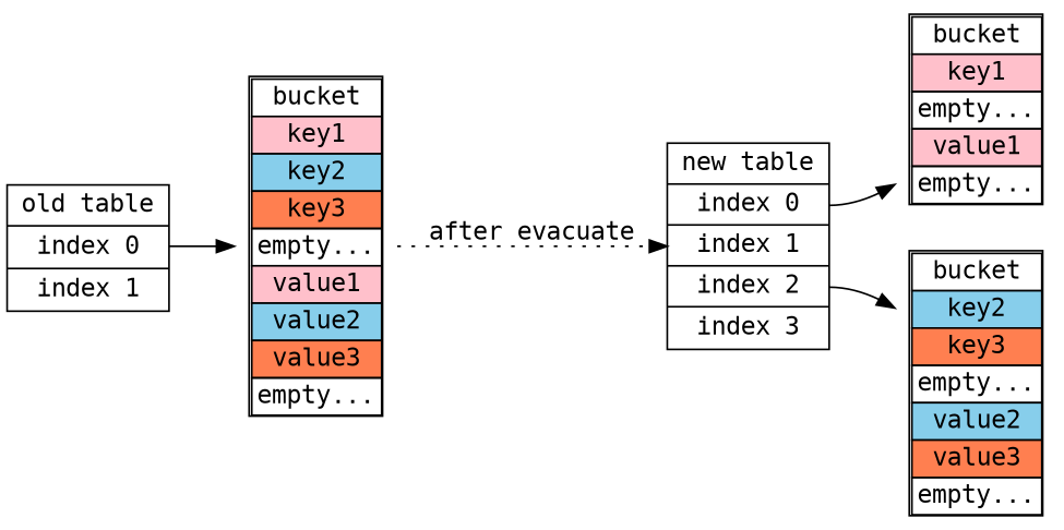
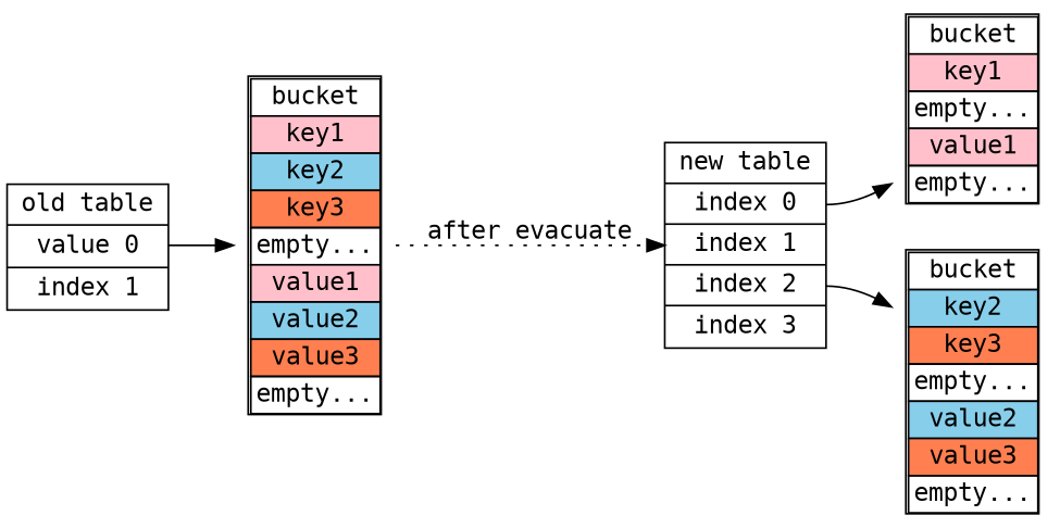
  digraph {
    rankdir=LR
    fontname="DejaVu Sans Mono"
    node [shape=plaintext fontname="DejaVu Sans Mono"]
    edge [tailport=b0 fontname="DejaVu Sans Mono"]
-   n1 [label="old table | <b0>index 0 | <b1>index 1" shape=record]
+   n1 [label="old table | <b0>value 0 | <b1>index 1" shape=record]
    n2 [label=<<table cellspacing="0"> 	<tr> 	<td>bucket</td> 	</tr> 	<tr> 	<td bgcolor="pink">key1</td> 	</tr> 	<tr> 	<td bgcolor="skyblue">key2</td> 	</tr> 	<tr> 	<td bgcolor="coral">key3</td> 	</tr> 	<tr> 	<td>empty...</td> 	</tr> 	<tr> 	<td bgcolor="pink">value1</td> 	</tr> 	<tr> 	<td bgcolor="skyblue">value2</td> 	</tr> 	<tr> 	<td bgcolor="coral">value3</td> 	</tr> 	<tr> 	<td>empty...</td> 	</tr> 	</table>>]
    n3 [label="new table | <b0>index 0 | <b1>index 1 | <b2>index 2 | <b3>index 3" shape=record]
    n4 [label=<<table cellspacing="0"> 	<tr> 	<td>bucket</td> 	</tr> 	<tr> 	<td bgcolor="pink">key1</td> 	</tr> 	<tr> 	<td>empty...</td> 	</tr> 	<tr> 	<td bgcolor="pink">value1</td> 	</tr> 	<tr> 	<td>empty...</td> 	</tr> 	</table>>]
    n5 [label=<<table cellspacing="0"> 	<tr> 	<td>bucket</td> 	</tr> 	<tr> 	<td bgcolor="skyblue">key2</td> 	</tr> 	<tr> 	<td bgcolor="coral">key3</td> 	</tr> 	<tr> 	<td>empty...</td> 	</tr> 	<tr> 	<td bgcolor="skyblue">value2</td> 	</tr> 	<tr> 	<td bgcolor="coral">value3</td> 	</tr> 	<tr> 	<td>empty...</td> 	</tr> 	</table>>]
    n1 -> n2
    n2 -> n3 [label="after evacuate" style=dotted tailport=""]
    n3 -> n4
    n3 -> n5 [tailport=b2]
  }
